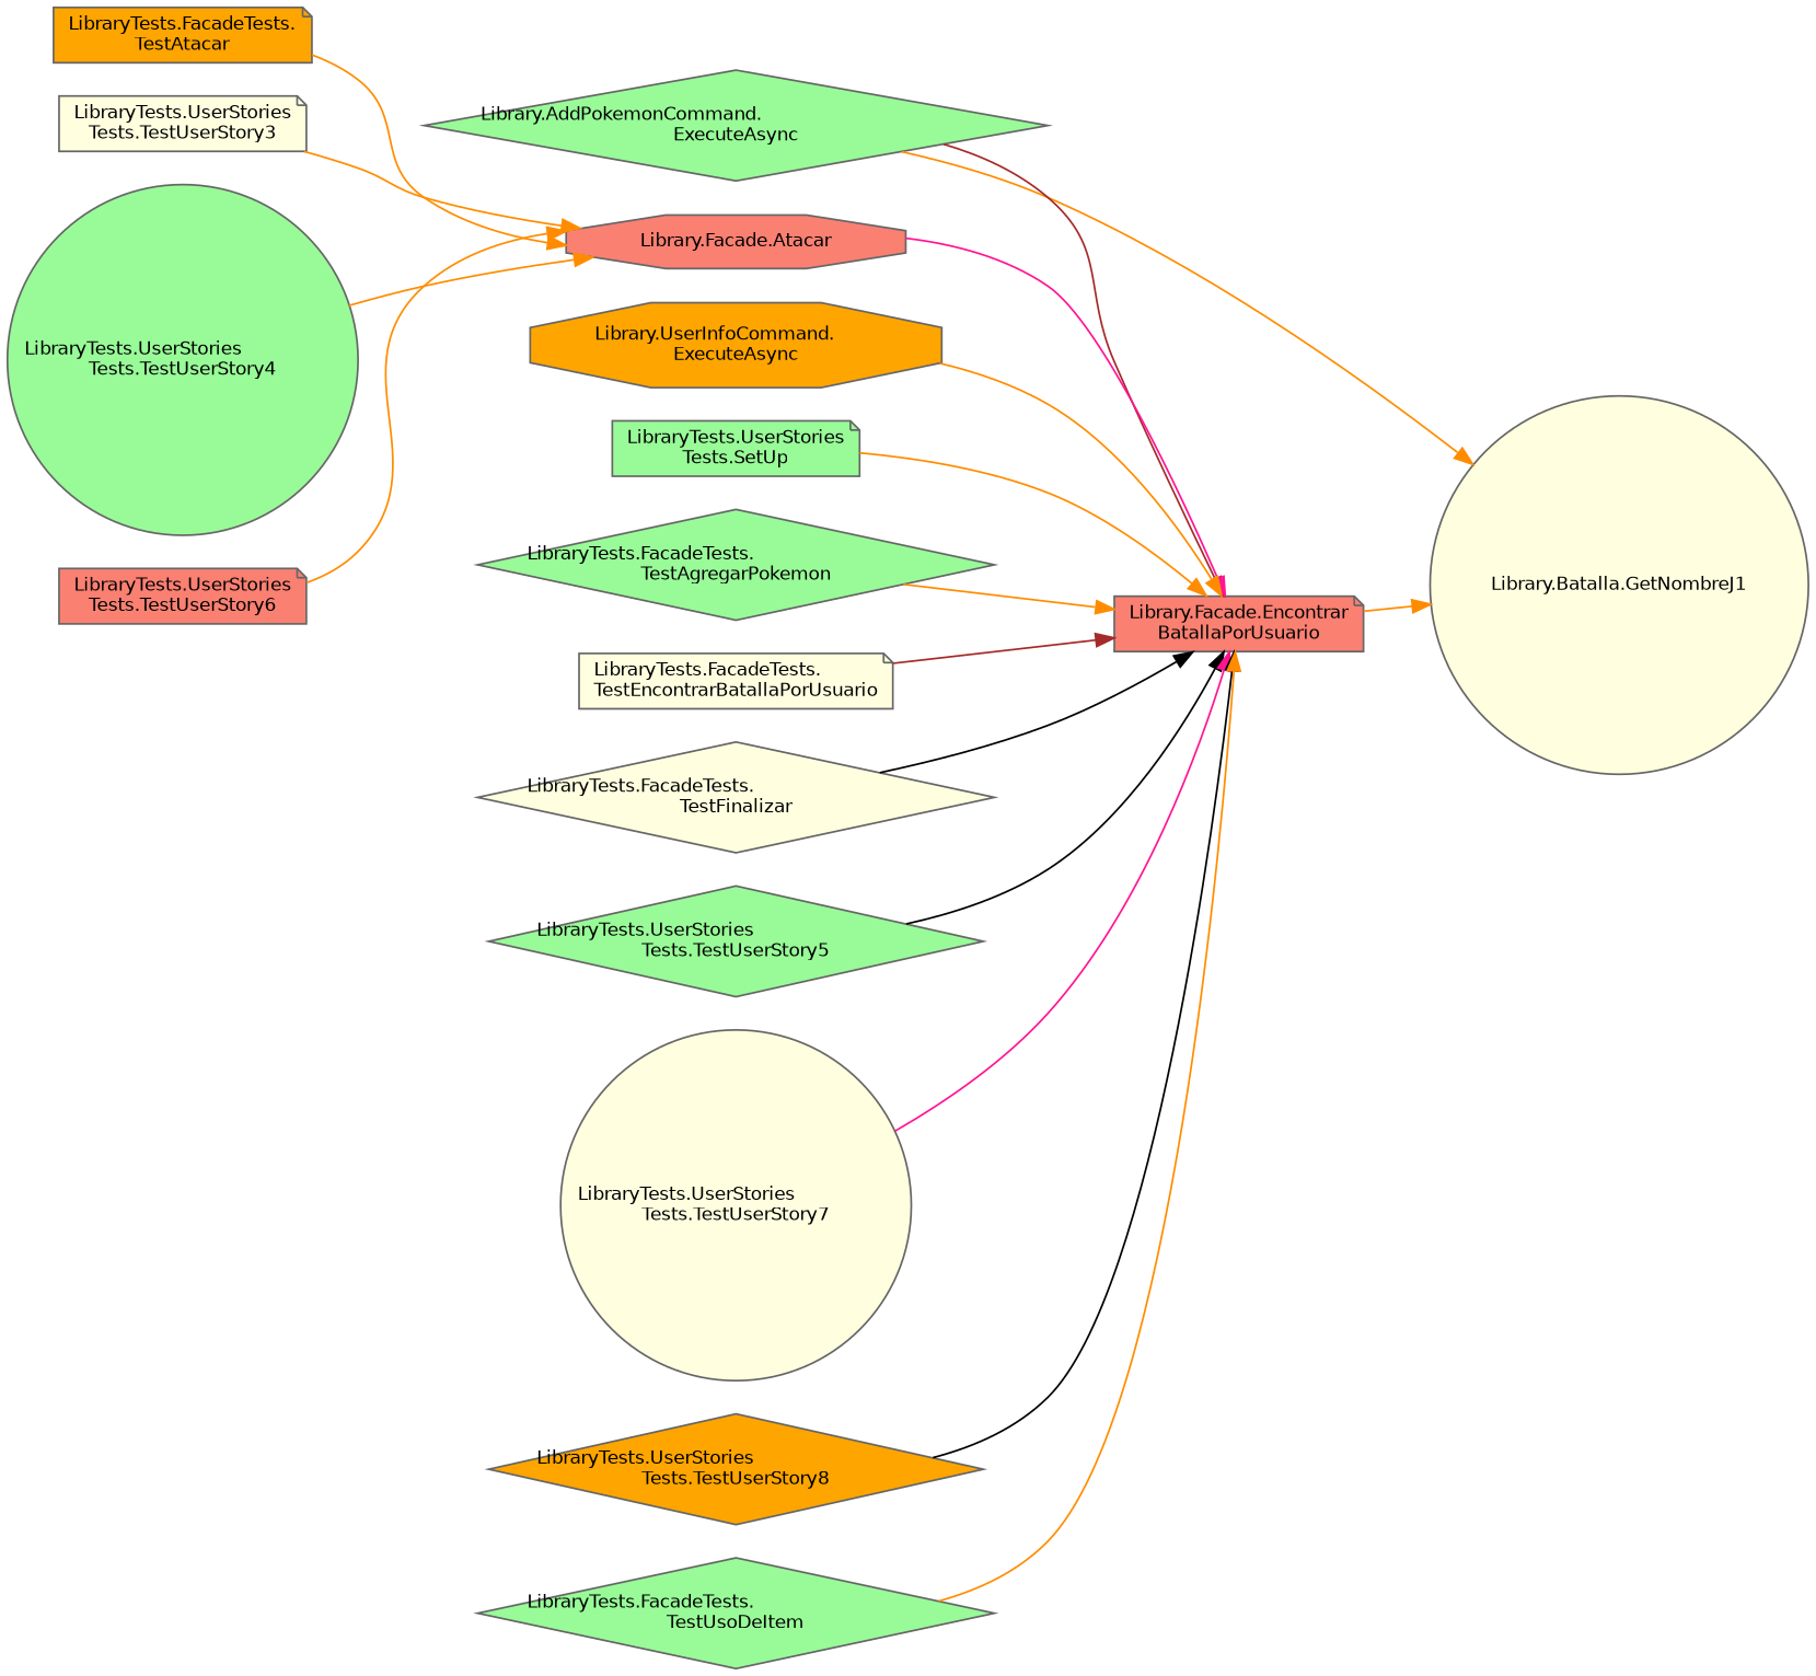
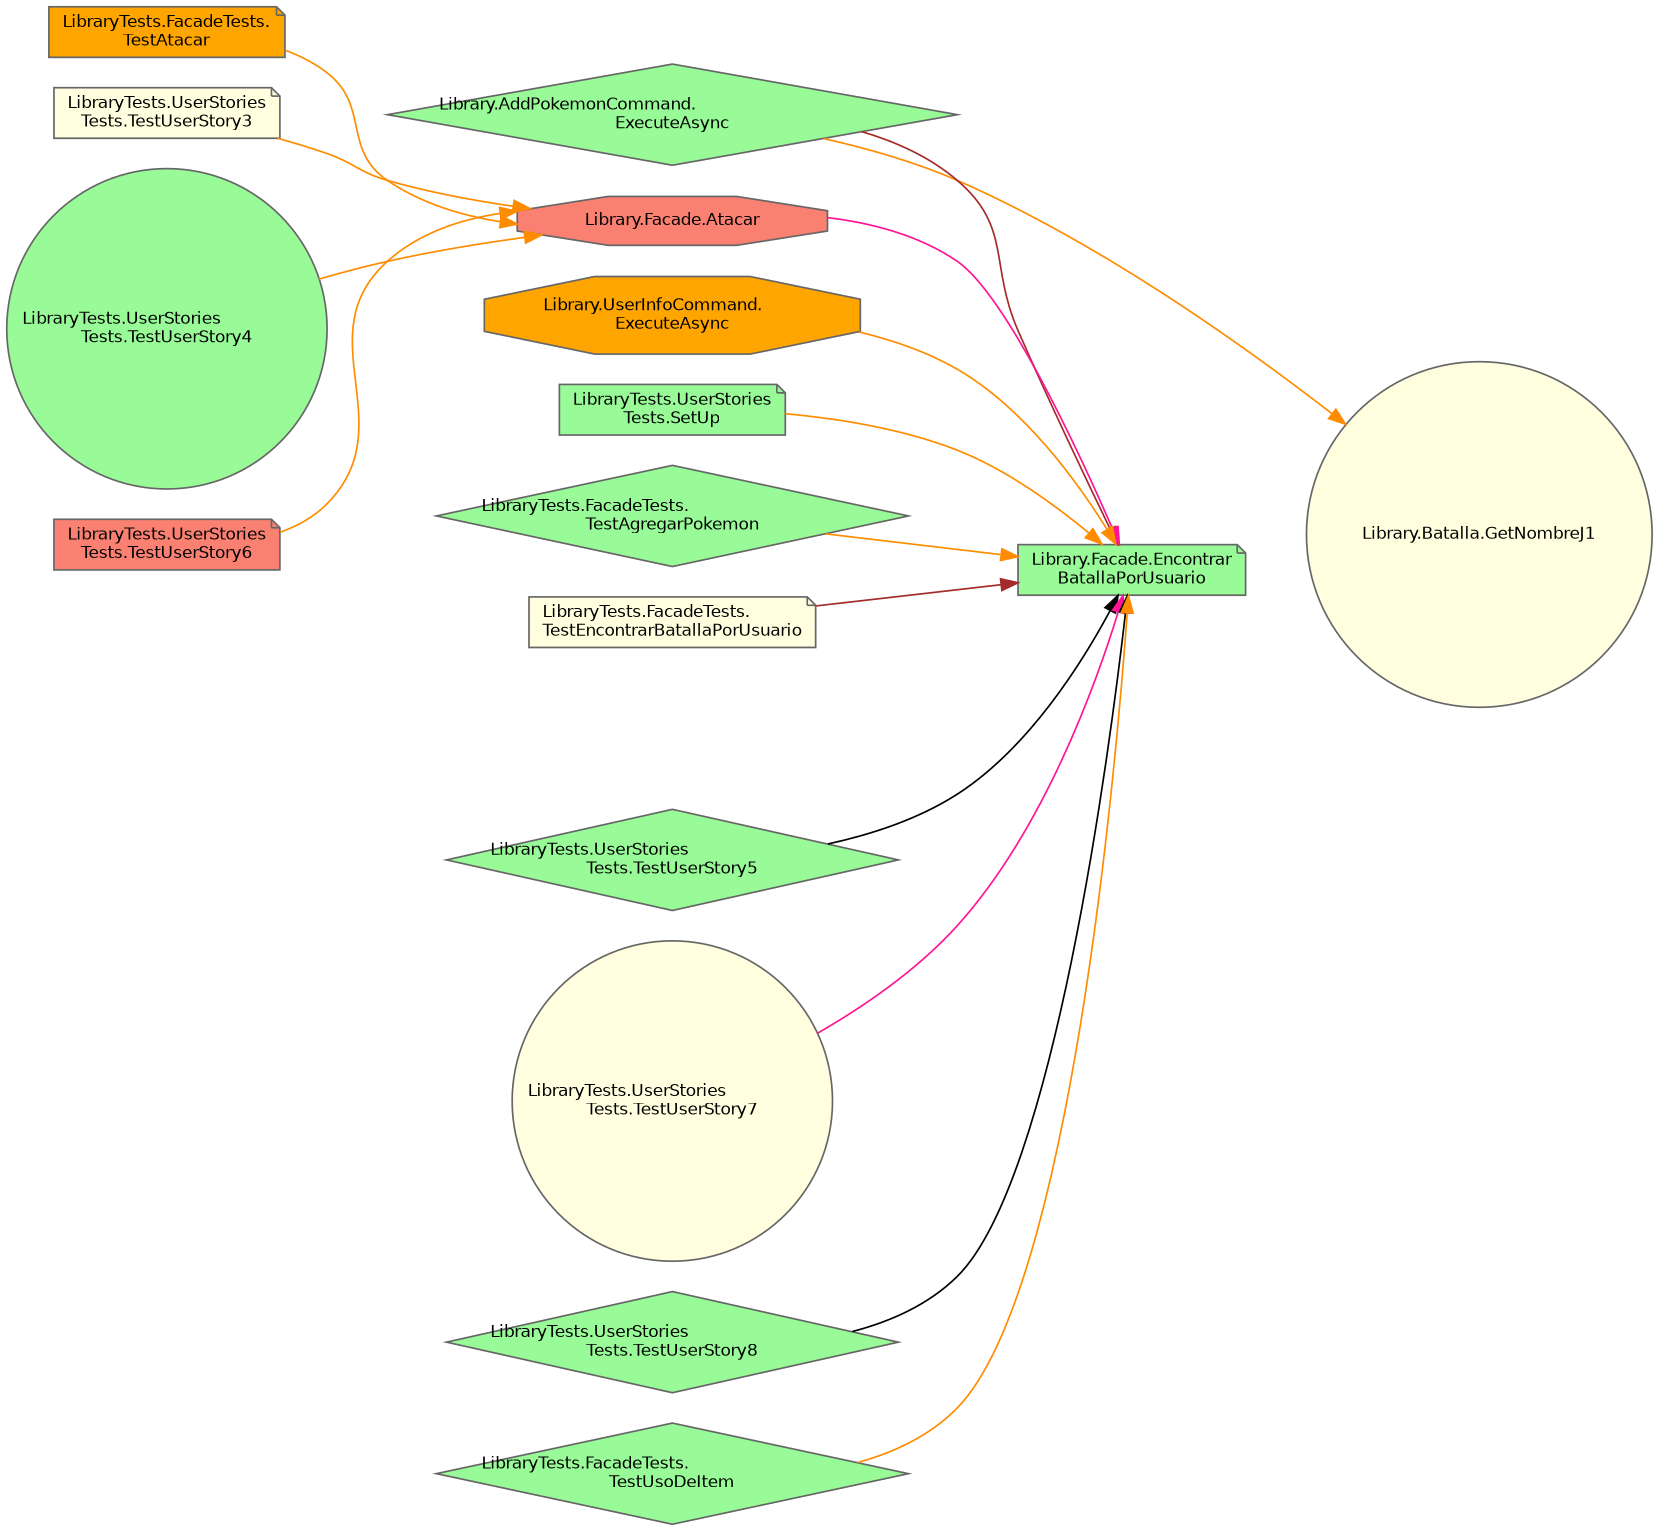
  digraph {
    rankdir=RL
    node [color=grey40 fillcolor=palegreen fontname=Helvetica fontsize=10 shape=note style=filled]
    edge [color=darkorange dir=back fontname=Helvetica fontsize=10 labelfontname=Helvetica labelfontsize=10 style=solid]
    n1 [color=gray40 fillcolor=lightyellow fontcolor=black height=0.2 label="Library.Batalla.GetNombreJ1" shape=circle width=0.4]
-   n2 [fillcolor=salmon height=0.2 label="Library.Facade.Encontrar\lBatallaPorUsuario" width=0.4]
+   n2 [height=0.2 label="Library.Facade.Encontrar\lBatallaPorUsuario" width=0.4]
    n3 [height=0.2 label="Library.AddPokemonCommand.\lExecuteAsync" shape=diamond width=0.4]
    n4 [fillcolor=salmon height=0.2 label="Library.Facade.Atacar" shape=octagon width=0.4]
    n5 [fillcolor=orange height=0.2 label="Library.UserInfoCommand.\lExecuteAsync" shape=octagon width=0.4]
    n6 [height=0.2 label="LibraryTests.UserStories\lTests.SetUp" width=0.4]
    n7 [height=0.2 label="LibraryTests.FacadeTests.\lTestAgregarPokemon" shape=diamond width=0.4]
    n8 [fillcolor=lightyellow height=0.2 label="LibraryTests.FacadeTests.\lTestEncontrarBatallaPorUsuario" width=0.4]
-   n9 [fillcolor=lightyellow height=0.2 label="LibraryTests.FacadeTests.\lTestFinalizar" shape=diamond width=0.4]
    n10 [height=0.2 label="LibraryTests.UserStories\lTests.TestUserStory5" shape=diamond width=0.4]
    n11 [fillcolor=lightyellow height=0.2 label="LibraryTests.UserStories\lTests.TestUserStory7" shape=circle width=0.4]
-   n12 [fillcolor=orange height=0.2 label="LibraryTests.UserStories\lTests.TestUserStory8" shape=diamond width=0.4]
+   n12 [height=0.2 label="LibraryTests.UserStories\lTests.TestUserStory8" shape=diamond width=0.4]
    n13 [height=0.2 label="LibraryTests.FacadeTests.\lTestUsoDeItem" shape=diamond width=0.4]
    n14 [fillcolor=orange height=0.2 label="LibraryTests.FacadeTests.\lTestAtacar" width=0.4]
    n15 [fillcolor=lightyellow height=0.2 label="LibraryTests.UserStories\lTests.TestUserStory3" width=0.4]
    n16 [height=0.2 label="LibraryTests.UserStories\lTests.TestUserStory4" shape=circle width=0.4]
    n17 [fillcolor=salmon height=0.2 label="LibraryTests.UserStories\lTests.TestUserStory6" width=0.4]
-   n1 -> n2
    n1 -> n3
    n2 -> n3 [color=brown]
    n2 -> n4 [color=deeppink]
    n2 -> n5
    n2 -> n6
    n2 -> n7
    n2 -> n8 [color=brown]
-   n2 -> n9 [color=black]
    n2 -> n10 [color=black]
    n2 -> n11 [color=deeppink]
    n2 -> n12 [color=black]
    n2 -> n13
    n4 -> n14
    n4 -> n15
    n4 -> n16
    n4 -> n17
  }
